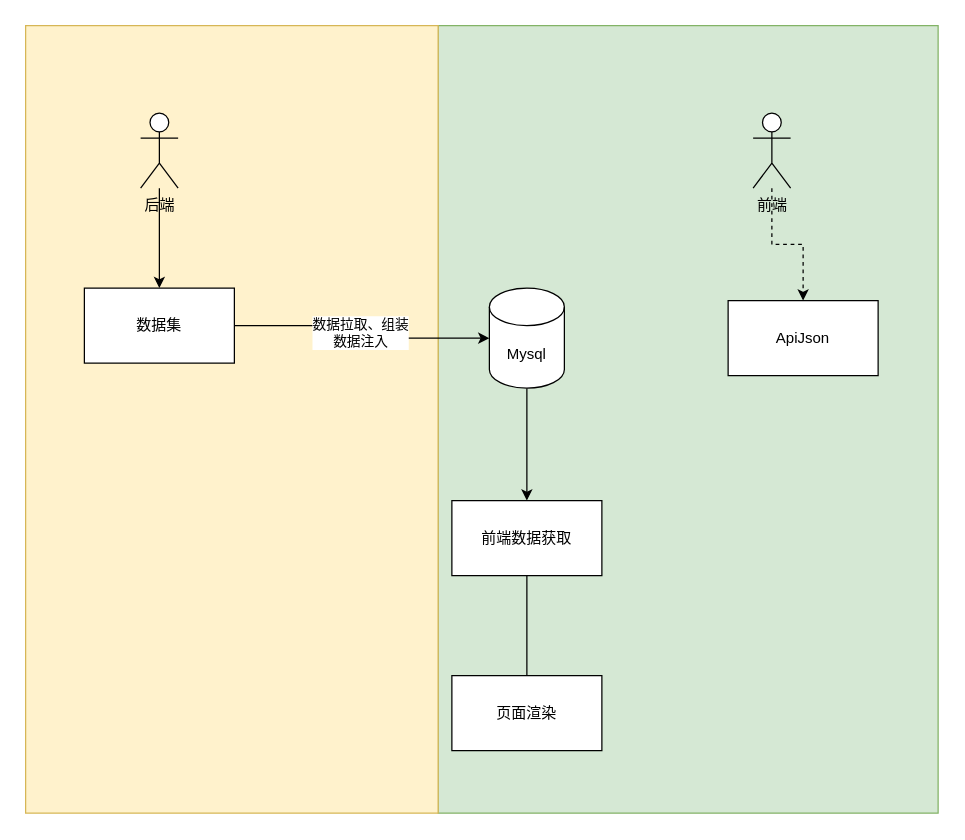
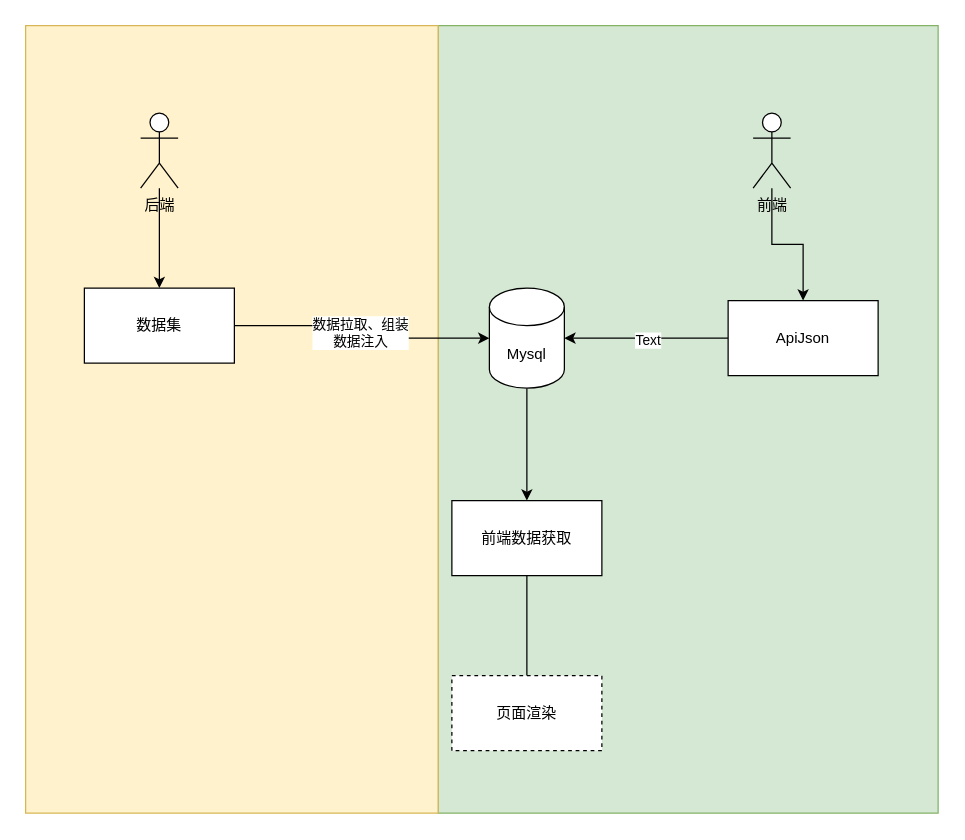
  <mxCell id="0" />
  <mxCell id="1" parent="0" />
  <mxCell id="2" value="" style="rounded=0;whiteSpace=wrap;html=1;fillColor=#d5e8d4;strokeColor=#82b366;" vertex="1" parent="1"><mxGeometry x="350" y="20" width="400" height="630" as="geometry" /></mxCell>
  <mxCell id="3" value="" style="rounded=0;whiteSpace=wrap;html=1;fillColor=#fff2cc;strokeColor=#d6b656;" vertex="1" parent="1"><mxGeometry x="20" y="20" width="330" height="630" as="geometry" /></mxCell>
  <mxCell id="4" value="" style="edgeStyle=orthogonalEdgeStyle;rounded=0;orthogonalLoop=1;jettySize=auto;html=1;entryX=0;entryY=0.5;entryDx=0;entryDy=0;entryPerimeter=0;" edge="1" parent="1" source="6" target="13"><mxGeometry relative="1" as="geometry"><mxPoint x="347" y="270" as="targetPoint" /></mxGeometry></mxCell>
  <mxCell id="5" value="数据拉取、组装&lt;br&gt;数据注入" style="edgeLabel;html=1;align=center;verticalAlign=middle;resizable=0;points=[];" vertex="1" connectable="0" parent="4"><mxGeometry x="0.002" y="-2" relative="1" as="geometry"><mxPoint as="offset" /></mxGeometry></mxCell>
  <mxCell id="6" value="数据集" style="rounded=0;whiteSpace=wrap;html=1;" vertex="1" parent="1"><mxGeometry x="67" y="230" width="120" height="60" as="geometry" /></mxCell>
  <mxCell id="7" value="" style="edgeStyle=orthogonalEdgeStyle;rounded=0;orthogonalLoop=1;jettySize=auto;html=1;" edge="1" parent="1" source="8" target="6"><mxGeometry relative="1" as="geometry" /></mxCell>
  <mxCell id="8" value="后端" style="shape=umlActor;verticalLabelPosition=bottom;verticalAlign=top;html=1;outlineConnect=0;" vertex="1" parent="1"><mxGeometry x="112" y="90" width="30" height="60" as="geometry" /></mxCell>
- <mxCell id="9" value="" style="edgeStyle=orthogonalEdgeStyle;rounded=0;orthogonalLoop=1;jettySize=auto;html=1;dashed=1;" edge="1" parent="1" source="10" target="11"><mxGeometry relative="1" as="geometry" /></mxCell>
+ <mxCell id="9" value="" style="edgeStyle=orthogonalEdgeStyle;rounded=0;orthogonalLoop=1;jettySize=auto;html=1;" edge="1" parent="1" source="10" target="11"><mxGeometry relative="1" as="geometry" /></mxCell>
  <mxCell id="10" value="前端" style="shape=umlActor;verticalLabelPosition=bottom;verticalAlign=top;html=1;outlineConnect=0;" vertex="1" parent="1"><mxGeometry x="602" y="90" width="30" height="60" as="geometry" /></mxCell>
  <mxCell id="11" value="ApiJson" style="whiteSpace=wrap;html=1;rounded=0;" vertex="1" parent="1"><mxGeometry x="582" y="240" width="120" height="60" as="geometry" /></mxCell>
  <mxCell id="12" value="" style="edgeStyle=orthogonalEdgeStyle;rounded=0;orthogonalLoop=1;jettySize=auto;html=1;" edge="1" parent="1" source="13" target="17"><mxGeometry relative="1" as="geometry" /></mxCell>
  <mxCell id="13" value="Mysql" style="shape=cylinder3;whiteSpace=wrap;html=1;boundedLbl=1;backgroundOutline=1;size=15;" vertex="1" parent="1"><mxGeometry x="391" y="230" width="60" height="80" as="geometry" /></mxCell>
+ <mxCell id="14" style="edgeStyle=orthogonalEdgeStyle;rounded=0;orthogonalLoop=1;jettySize=auto;html=1;entryX=1;entryY=0.5;entryDx=0;entryDy=0;entryPerimeter=0;" edge="1" parent="1" source="11" target="13"><mxGeometry relative="1" as="geometry" /></mxCell>
+ <mxCell id="15" value="Text" style="edgeLabel;html=1;align=center;verticalAlign=middle;resizable=0;points=[];" vertex="1" connectable="0" parent="14"><mxGeometry x="-0.005" y="1" relative="1" as="geometry"><mxPoint as="offset" /></mxGeometry></mxCell>
  <mxCell id="16" value="" style="edgeStyle=orthogonalEdgeStyle;rounded=0;orthogonalLoop=1;jettySize=auto;html=1;endArrow=none;" edge="1" parent="1" source="17" target="18"><mxGeometry relative="1" as="geometry" /></mxCell>
  <mxCell id="17" value="前端数据获取" style="whiteSpace=wrap;html=1;" vertex="1" parent="1"><mxGeometry x="361" y="400" width="120" height="60" as="geometry" /></mxCell>
- <mxCell id="18" value="页面渲染" style="whiteSpace=wrap;html=1;" vertex="1" parent="1"><mxGeometry x="361" y="540" width="120" height="60" as="geometry" /></mxCell>
+ <mxCell id="18" value="页面渲染" style="whiteSpace=wrap;html=1;dashed=1;" vertex="1" parent="1"><mxGeometry x="361" y="540" width="120" height="60" as="geometry" /></mxCell>
